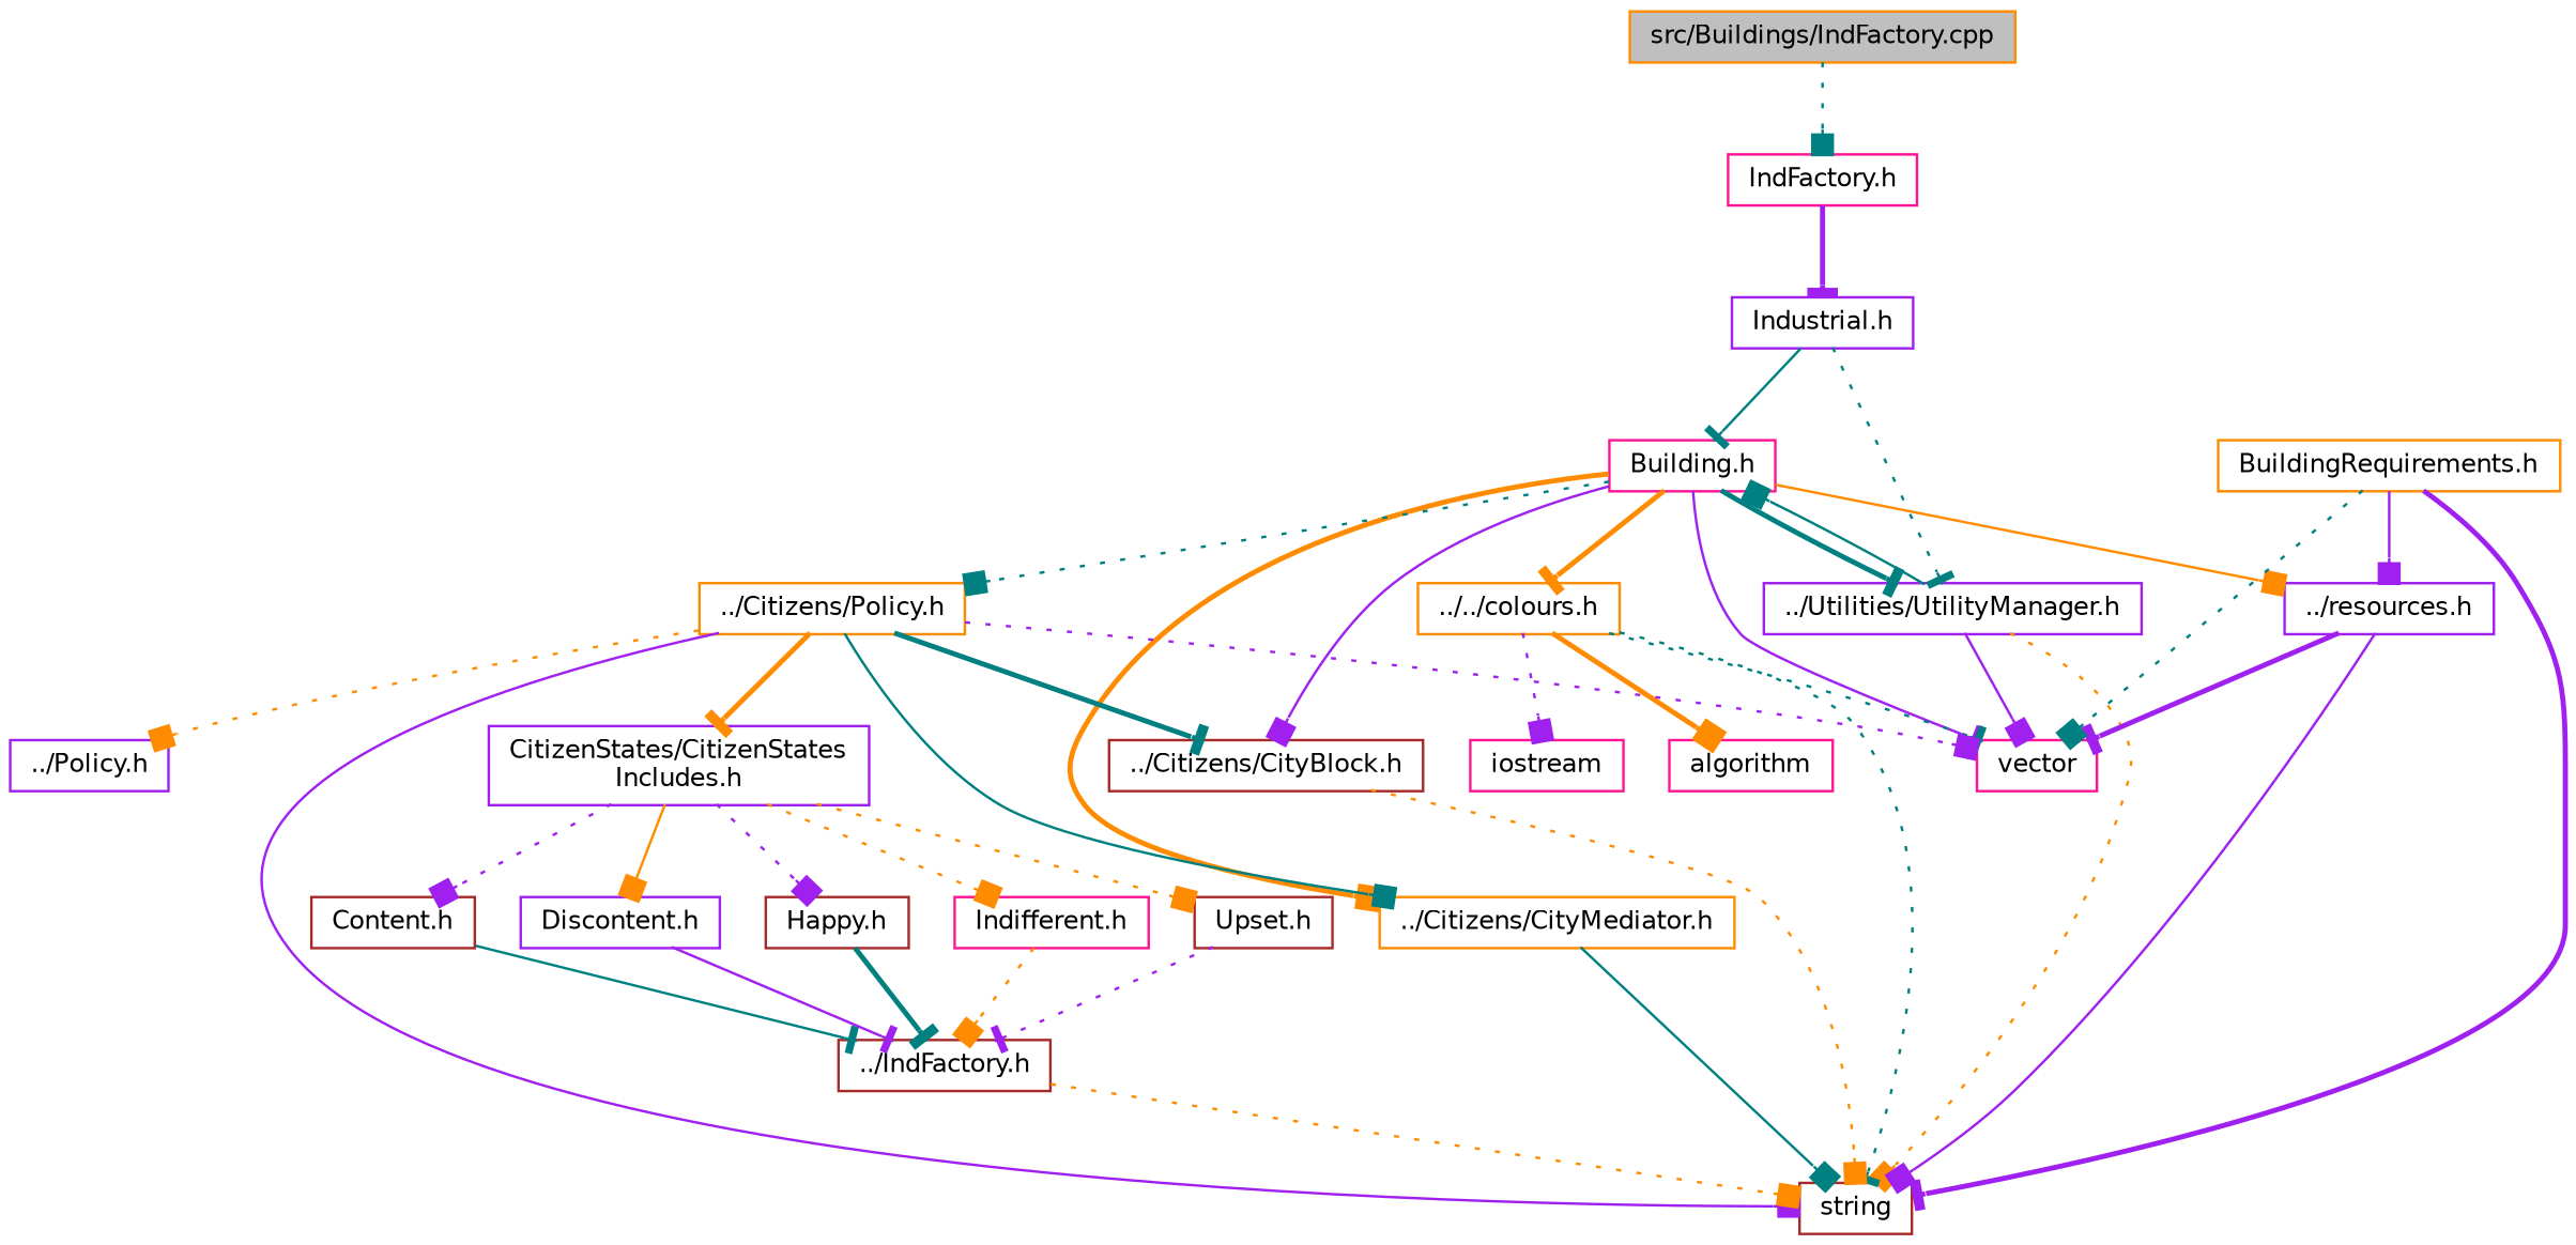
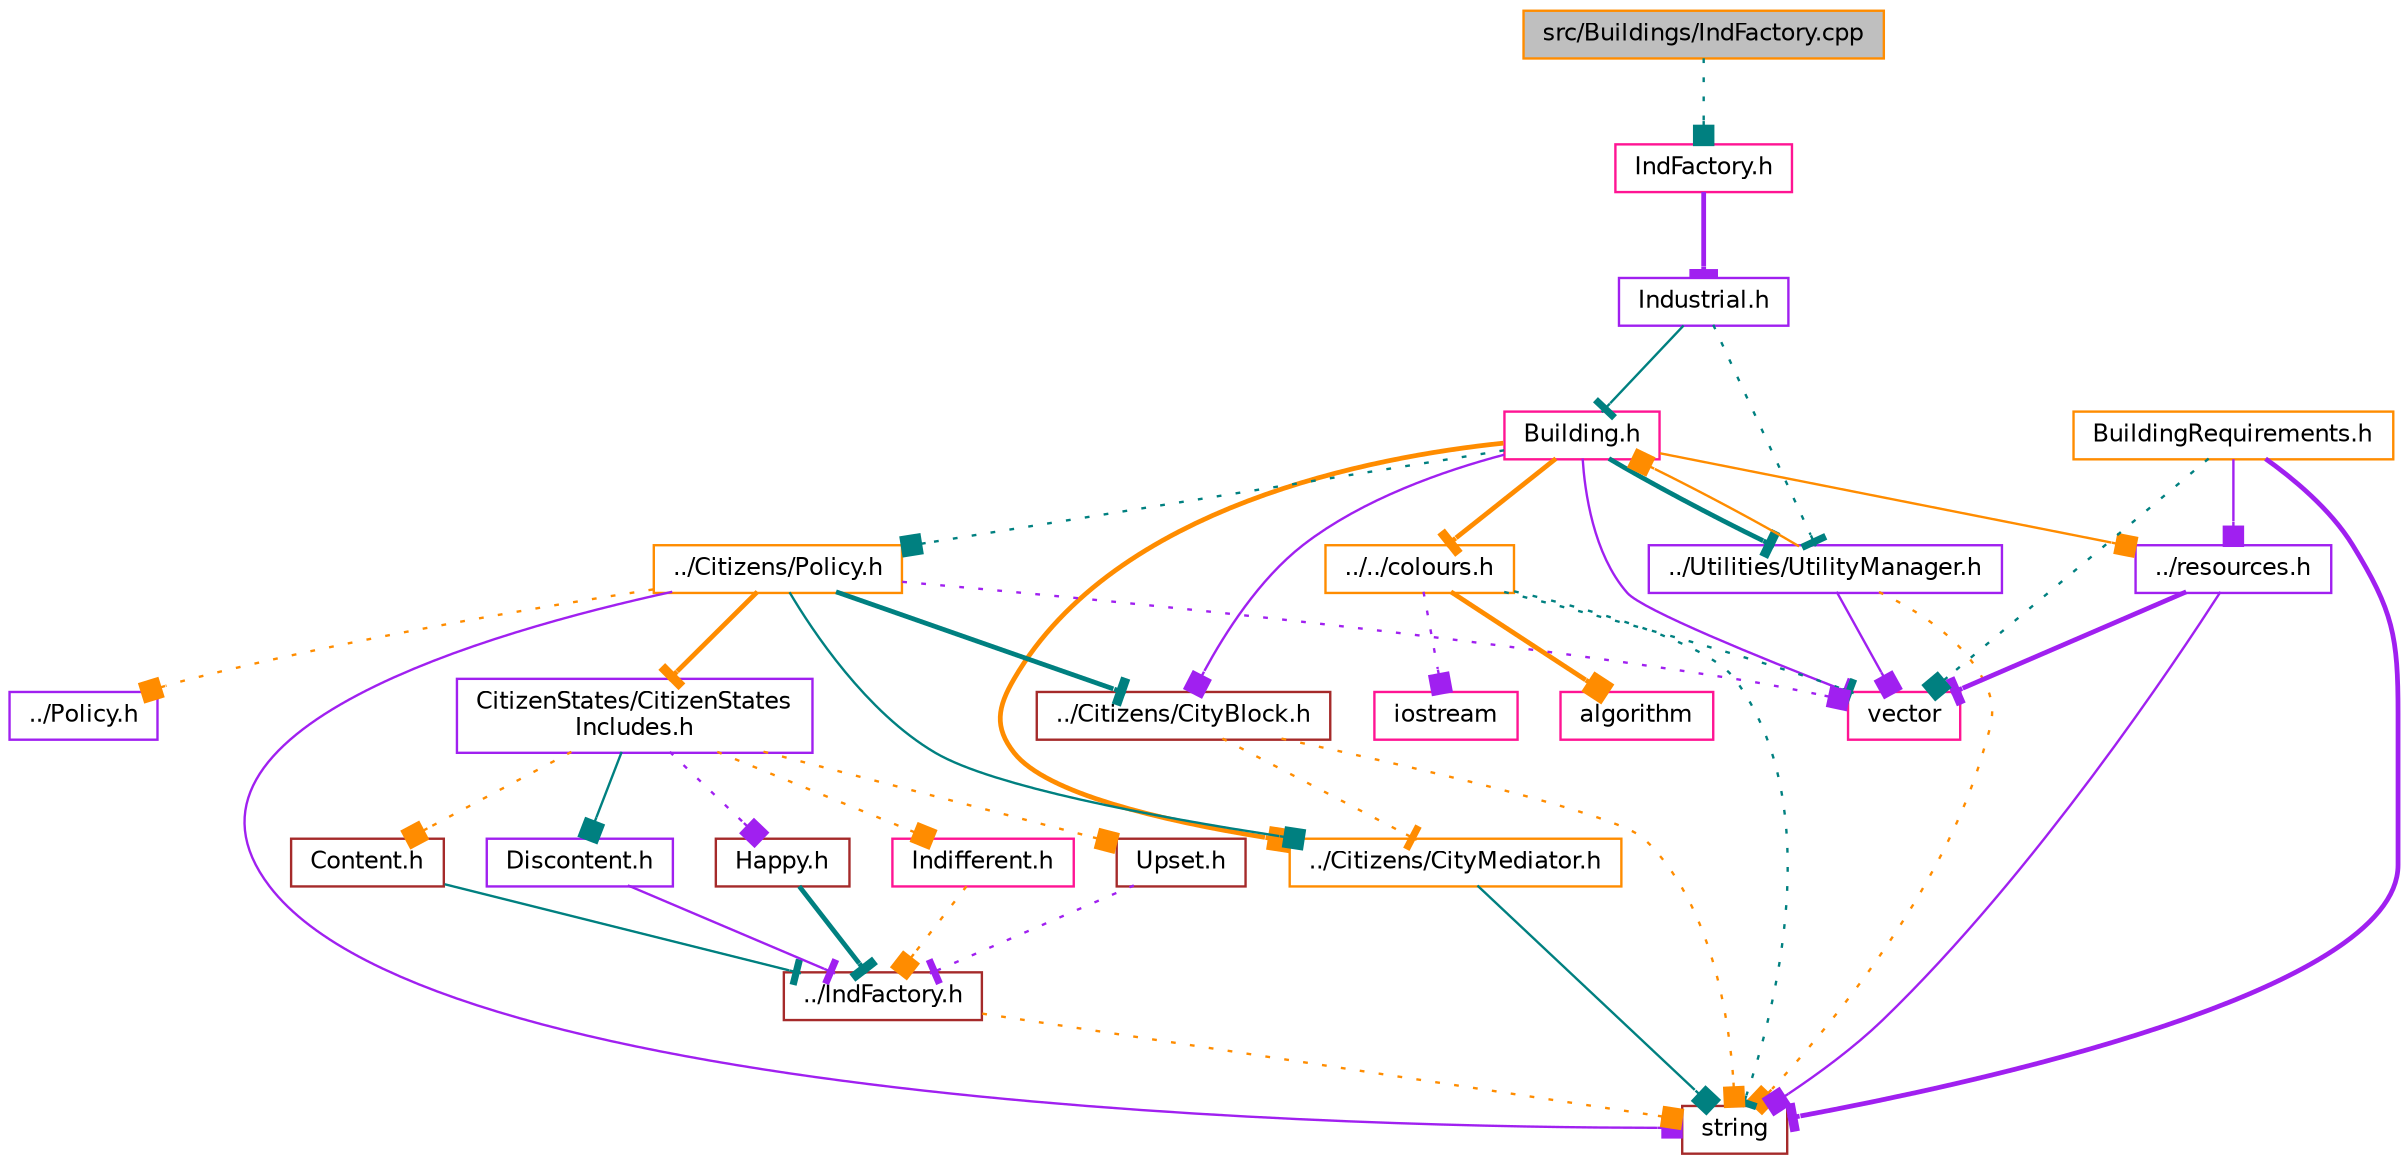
  digraph {
    node [color=deeppink fillcolor=white fontname=Helvetica fontsize=10 shape=record style=filled]
    edge [arrowhead=box color=teal fontname=Helvetica fontsize=10 labelfontname=Helvetica labelfontsize=10 style=dotted]
    n1 [color=darkorange fillcolor=grey75 fontcolor=black height=0.2 label="src/Buildings/IndFactory.cpp" width=0.4]
    n2 [height=0.2 label="IndFactory.h" width=0.4]
    n3 [color=purple height=0.2 label="Industrial.h" width=0.4]
    n4 [height=0.2 label="Building.h" width=0.4]
    n5 [color=purple height=0.2 label="../Utilities/UtilityManager.h" width=0.4]
    n6 [color=darkorange height=0.2 label="../../colours.h" width=0.4]
    n7 [color=darkorange height=0.2 label="../Citizens/CityMediator.h" width=0.4]
    n8 [color=brown height=0.2 label="../Citizens/CityBlock.h" width=0.4]
    n9 [color=darkorange height=0.2 label="../Citizens/Policy.h" width=0.4]
    n10 [color=purple height=0.2 label="../resources.h" width=0.4]
    n11 [height=0.2 label=vector width=0.4]
    n12 [color=brown height=0.2 label=string width=0.4]
    n13 [height=0.2 label=iostream width=0.4]
    n14 [height=0.2 label=algorithm width=0.4]
    n15 [color=purple height=0.2 label="CitizenStates/CitizenStates\lIncludes.h" width=0.4]
    n16 [color=purple height=0.2 label="../Policy.h" width=0.4]
    n17 [color=darkorange height=0.2 label="BuildingRequirements.h" width=0.4]
    n18 [color=brown height=0.2 label="Content.h" width=0.4]
    n19 [color=purple height=0.2 label="Discontent.h" width=0.4]
    n20 [color=brown height=0.2 label="Happy.h" width=0.4]
    n21 [height=0.2 label="Indifferent.h" width=0.4]
    n22 [color=brown height=0.2 label="Upset.h" width=0.4]
    n23 [color=brown height=0.2 label="../IndFactory.h" width=0.4]
    n1 -> n2
    n2 -> n3 [arrowhead=tee color=purple style=bold]
    n3 -> n4 [arrowhead=tee style=solid]
    n3 -> n5 [arrowhead=tee]
    n4 -> n5 [arrowhead=tee style=bold]
    n4 -> n6 [arrowhead=tee color=darkorange style=bold]
    n4 -> n7 [color=darkorange style=bold]
    n4 -> n8 [color=purple style=solid]
    n4 -> n9
    n4 -> n10 [color=darkorange style=solid]
    n4 -> n11 [arrowhead=tee color=purple style=solid]
-   n5 -> n4 [style=solid]
+   n5 -> n4 [color=darkorange style=solid]
    n5 -> n11 [color=purple style=solid]
    n5 -> n12 [color=darkorange]
    n6 -> n11 [arrowhead=tee]
    n6 -> n12 [arrowhead=tee]
    n6 -> n13 [color=purple]
    n6 -> n14 [color=darkorange style=bold]
    n7 -> n12 [style=solid]
+   n8 -> n7 [arrowhead=tee color=darkorange]
    n8 -> n12 [color=darkorange]
    n9 -> n7 [style=solid]
    n9 -> n8 [arrowhead=tee style=bold]
    n9 -> n11 [color=purple]
    n9 -> n12 [color=purple style=solid]
    n9 -> n15 [arrowhead=tee color=darkorange style=bold]
    n9 -> n16 [color=darkorange]
    n10 -> n11 [arrowhead=tee color=purple style=bold]
    n10 -> n12 [color=purple style=solid]
-   n15 -> n18 [color=purple]
-   n15 -> n19 [color=darkorange style=solid]
+   n15 -> n18 [color=darkorange]
+   n15 -> n19 [style=solid]
    n15 -> n20 [color=purple]
    n15 -> n21 [color=darkorange]
    n15 -> n22 [color=darkorange]
    n17 -> n10 [color=purple style=solid]
    n17 -> n11
    n17 -> n12 [arrowhead=tee color=purple style=bold]
    n18 -> n23 [arrowhead=tee style=solid]
    n19 -> n23 [arrowhead=tee color=purple style=solid]
    n20 -> n23 [arrowhead=tee style=bold]
    n21 -> n23 [color=darkorange]
    n22 -> n23 [arrowhead=tee color=purple]
    n23 -> n12 [color=darkorange]
  }
